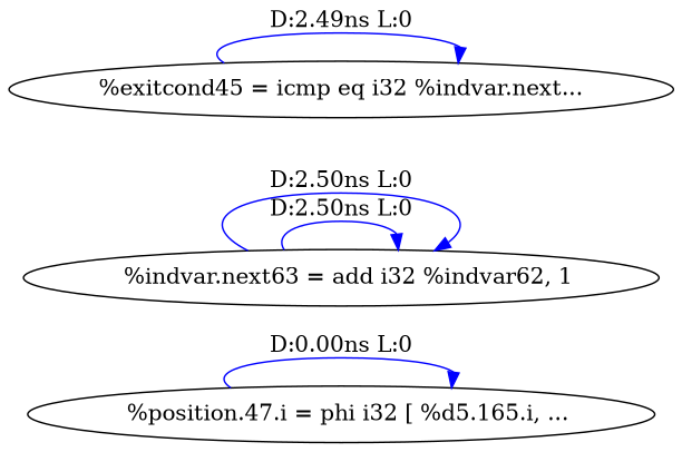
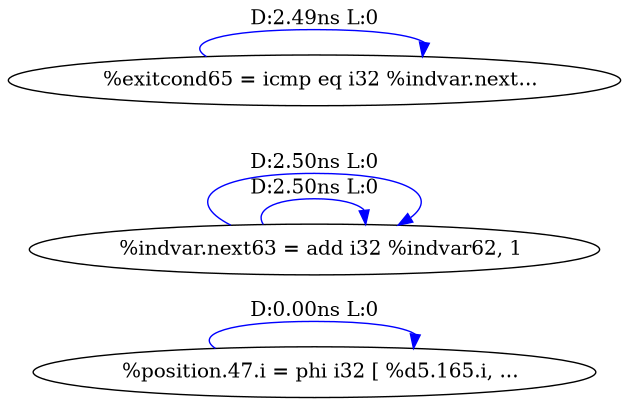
  digraph {
    rankdir=LR
    edge [color=blue]
    n1 [label="  %position.47.i = phi i32 [ %d5.165.i, ..."]
    n2 [label="  %indvar.next63 = add i32 %indvar62, 1"]
-   n3 [label="%exitcond45 = icmp eq i32 %indvar.next..."]
+   n3 [label="  %exitcond65 = icmp eq i32 %indvar.next..."]
    n1 -> n1 [label="D:0.00ns L:0"]
    n2 -> n2 [label="D:2.50ns L:0"]
    n2 -> n2 [label="D:2.50ns L:0"]
    n3 -> n3 [label="D:2.49ns L:0"]
  }
